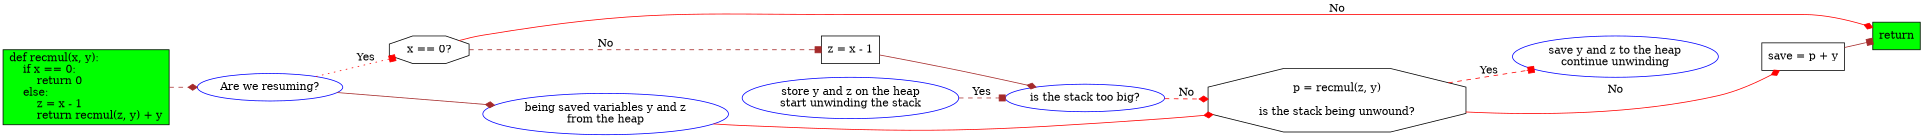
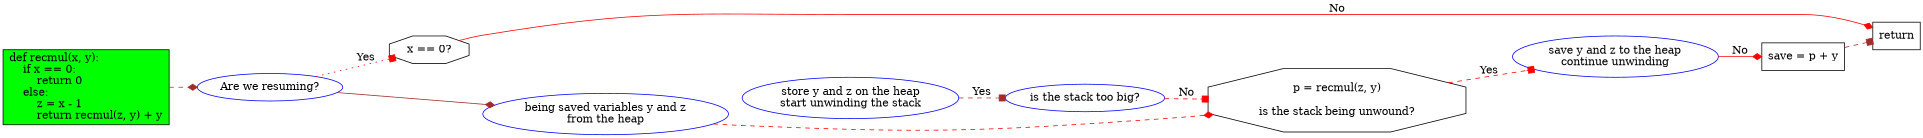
  digraph {
    fontname="DejaVu Serif"
    rankdir=LR
    node [color=black fillcolor=white fontname="DejaVu Serif" shape=ellipse style=filled]
    edge [arrowhead=diamond color=brown fontname="DejaVu Serif" style=dashed]
    n1 [fillcolor=green label="def recmul(x, y):\l    if x == 0:\l        return 0\l    else:\l        z = x - 1\l        return recmul(z, y) + y\l" shape=box]
    n2 [color=blue label="Are we resuming?"]
    n3 [label="x == 0?" shape=octagon]
    n4 [color=blue label="being saved variables y and z\lfrom the heap"]
-   n5 [label="z = x - 1" shape=box]
-   n6 [fillcolor=green label=return shape=box]
+   n6 [label=return shape=box]
    n7 [color=blue label="is the stack too big?"]
    n8 [label="p = recmul(z, y)\n\nis the stack being unwound?" shape=octagon]
    n9 [color=blue label="store y and z on the heap\nstart unwinding the stack"]
    n10 [label="save = p + y" shape=box]
    n11 [color=blue label="save y and z to the heap\lcontinue unwinding"]
    subgraph sub_1 {
      n1
      n2
      n3
      n4
-     n5
      n6
      n7
      n8
      n9
      n10
      n11
    }
    n1 -> n2
    n2 -> n3 [arrowhead=box color=red label=Yes style=dotted]
    n2 -> n4 [style=solid]
-   n3 -> n5 [arrowhead=box label=No]
    n3 -> n6 [color=red label=No style=solid]
-   n4 -> n8 [color=red style=solid]
-   n5 -> n7 [style=solid]
-   n7 -> n8 [color=red label=No]
-   n8 -> n10 [color=red label=No style=solid]
+   n4 -> n8 [color=red]
+   n7 -> n8 [arrowhead=box color=red label=No]
+   n11 -> n10 [color=red label=No style=solid]
    n8 -> n11 [arrowhead=box color=red label=Yes]
    n9 -> n7 [arrowhead=box label=Yes]
-   n10 -> n6 [arrowhead=box style=solid]
+   n10 -> n6 [arrowhead=box]
  }
